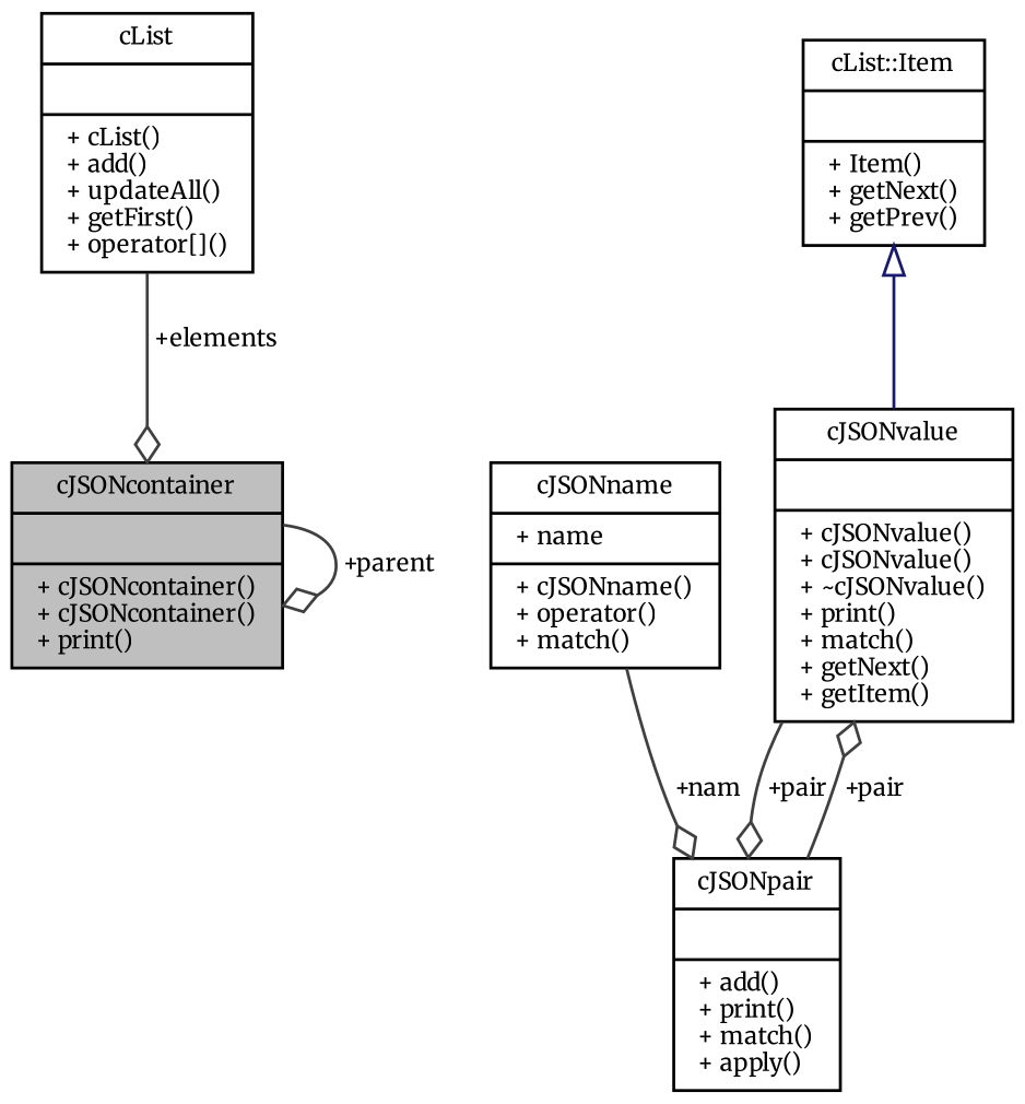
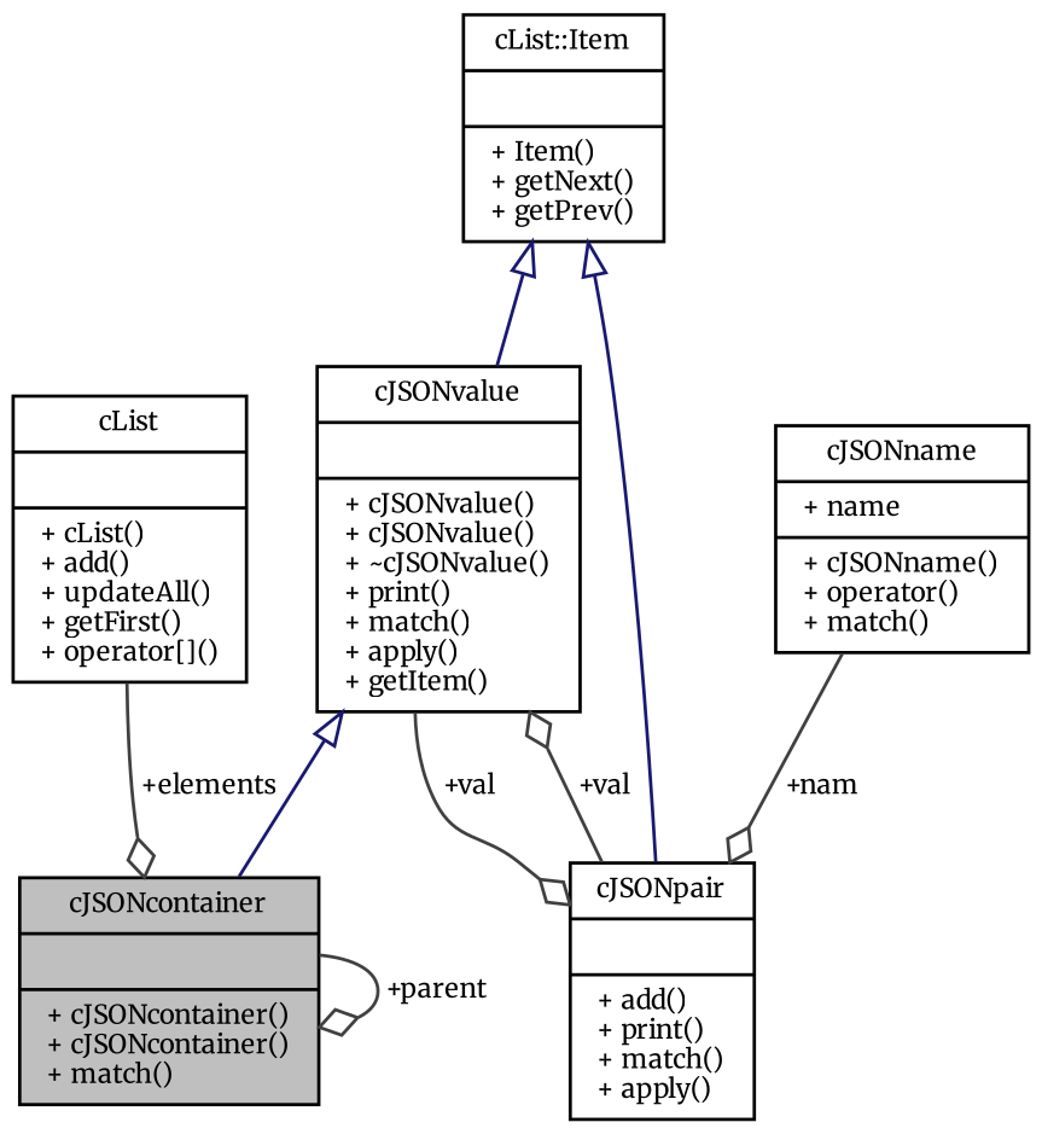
  digraph {
    fontname=Merriweather
    node [color=black fillcolor=white fontname=Merriweather fontsize=8 shape=record style=filled]
    edge [arrowhead=odiamond color=grey25 fontname=Merriweather fontsize=8 labelfontname=Sans labelfontsize=8 style=solid]
-   n1 [fillcolor=grey75 fontcolor=black height=0.2 label="{cJSONcontainer\n||+ cJSONcontainer()\l+ cJSONcontainer()\l+ print()\l}" width=0.4]
-   n2 [height=0.2 label="{cJSONvalue\n||+ cJSONvalue()\l+ cJSONvalue()\l+ ~cJSONvalue()\l+ print()\l+ match()\l+ getNext()\l+ getItem()\l}" width=0.4]
+   n1 [fillcolor=grey75 fontcolor=black height=0.2 label="{cJSONcontainer\n||+ cJSONcontainer()\l+ cJSONcontainer()\l+ match()\l}" width=0.4]
+   n2 [height=0.2 label="{cJSONvalue\n||+ cJSONvalue()\l+ cJSONvalue()\l+ ~cJSONvalue()\l+ print()\l+ match()\l+ apply()\l+ getItem()\l}" width=0.4]
    n3 [height=0.2 label="{cJSONpair\n||+ add()\l+ print()\l+ match()\l+ apply()\l}" width=0.4]
    n4 [height=0.2 label="{cList::Item\n||+ Item()\l+ getNext()\l+ getPrev()\l}" width=0.4]
    n5 [height=0.2 label="{cJSONname\n|+ name\l|+ cJSONname()\l+ operator()\l+ match()\l}" width=0.4]
    n6 [height=0.2 label="{cList\n||+ cList()\l+ add()\l+ updateAll()\l+ getFirst()\l+ operator[]()\l}" width=0.4]
    n1 -> n1 [label=" +parent"]
-   n2 -> n3 [label=" +pair"]
-   n3 -> n2 [label=" +pair"]
+   n2 -> n1 [arrowtail=onormal color=midnightblue dir=back arrowhead=""]
+   n2 -> n3 [label=" +val"]
+   n3 -> n2 [label=" +val"]
    n4 -> n2 [arrowtail=onormal color=midnightblue dir=back arrowhead=""]
+   n4 -> n3 [arrowtail=onormal color=midnightblue dir=back arrowhead=""]
    n5 -> n3 [label=" +nam"]
    n6 -> n1 [label=" +elements"]
  }
